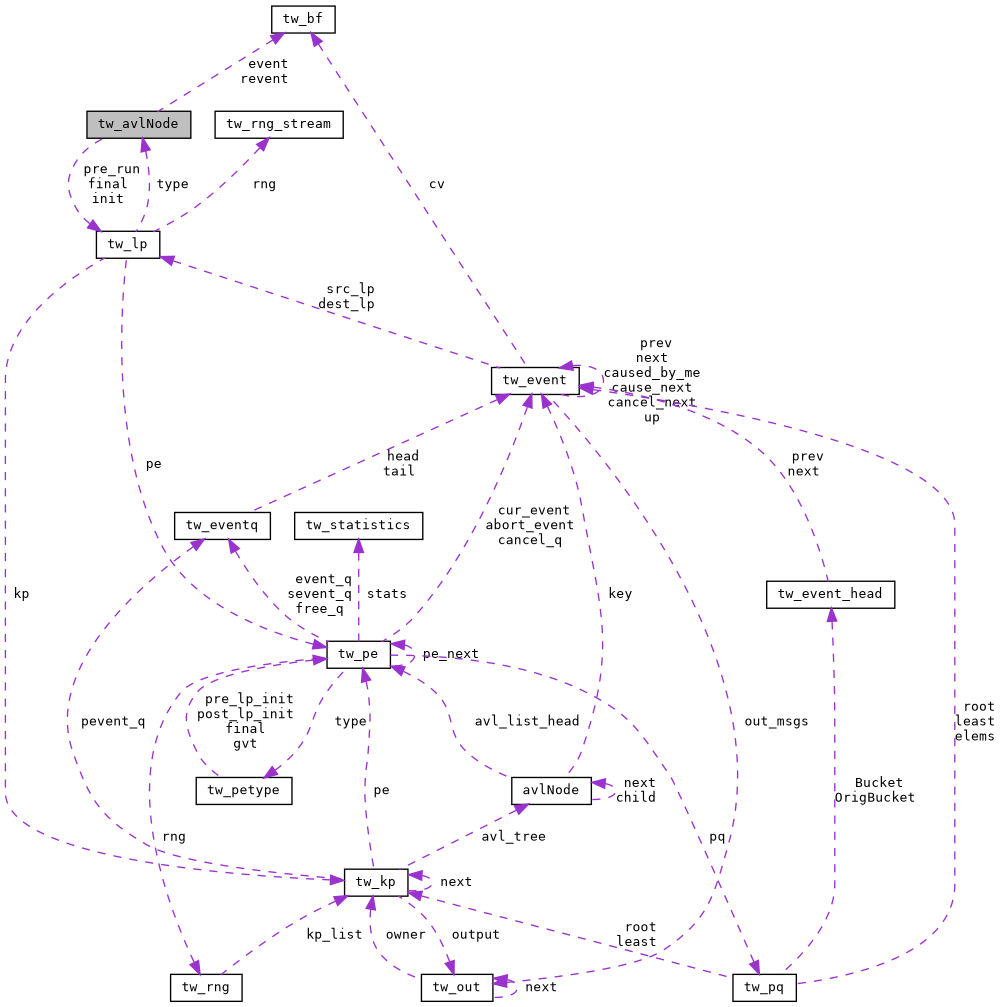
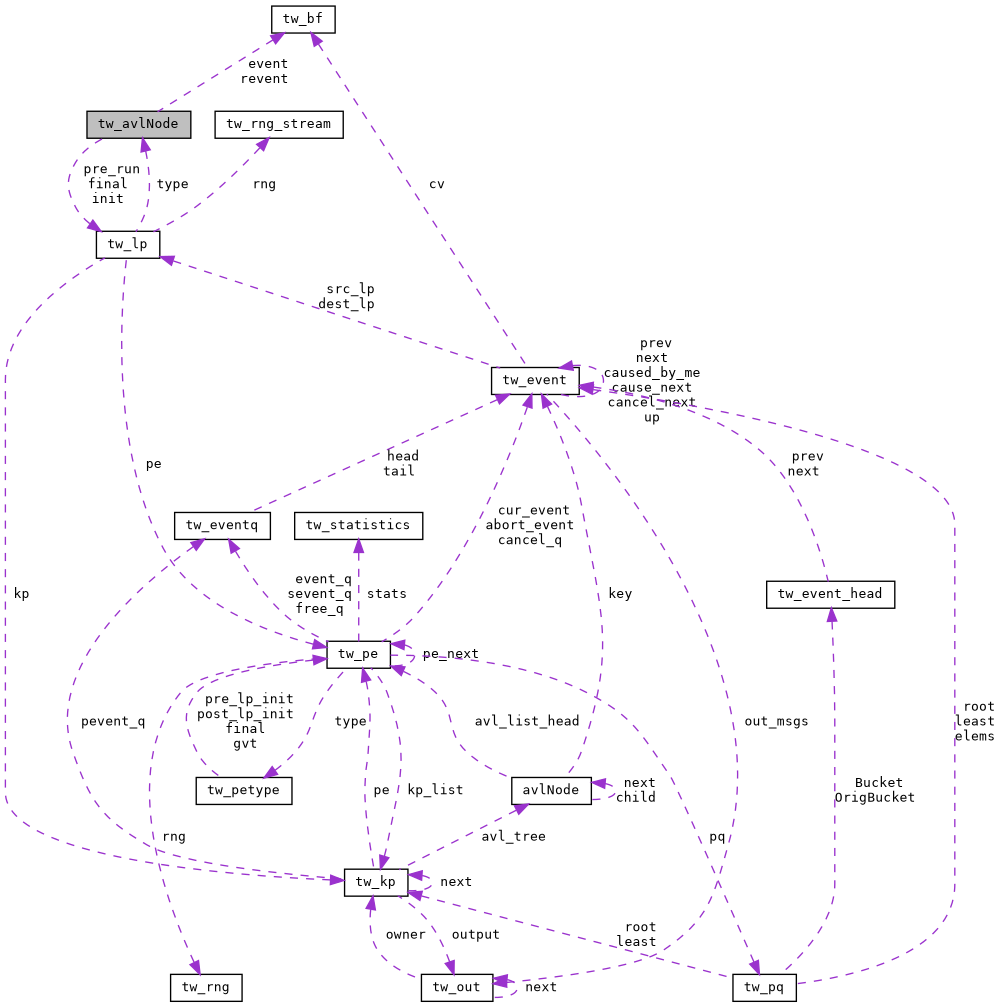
  digraph {
    fontname="DejaVu Sans Mono"
    node [color=black fillcolor=white fontname="DejaVu Sans Mono" fontsize=10 shape=record style=filled]
    edge [color=darkorchid3 dir=back fontname="DejaVu Sans Mono" fontsize=10 labelfontname=Helvetica labelfontsize=10 style=dashed]
    n1 [fillcolor=grey75 fontcolor=black height=0.2 label=tw_avlNode width=0.4]
    n2 [height=0.2 label=tw_lp width=0.4]
    n3 [height=0.2 label=tw_event width=0.4]
    n4 [height=0.2 label=tw_bf width=0.4]
    n5 [height=0.2 label=tw_pe width=0.4]
    n6 [height=0.2 label=tw_pq width=0.4]
    n7 [height=0.2 label=tw_eventq width=0.4]
    n8 [height=0.2 label=avlNode width=0.4]
    n9 [height=0.2 label=tw_event_head width=0.4]
    n10 [height=0.2 label=tw_rng_stream width=0.4]
    n11 [height=0.2 label=tw_kp width=0.4]
    n12 [height=0.2 label=tw_out width=0.4]
    n13 [height=0.2 label=tw_petype width=0.4]
    n14 [height=0.2 label=tw_statistics width=0.4]
    n15 [height=0.2 label=tw_rng width=0.4]
    n1 -> n2 [label=" type"]
    n2 -> n1 [label=" pre_run\nfinal\ninit"]
    n2 -> n3 [label=" src_lp\ndest_lp"]
    n3 -> n3 [label=" prev\nnext\ncaused_by_me\ncause_next\ncancel_next\nup"]
    n3 -> n5 [label=" cur_event\nabort_event\ncancel_q"]
    n3 -> n6 [label=" root\nleast\nelems"]
    n3 -> n7 [label=" head\ntail"]
    n3 -> n8 [label=" key"]
    n3 -> n9 [label=" prev\nnext"]
    n4 -> n1 [label=" event\nrevent"]
    n4 -> n3 [label=" cv"]
    n5 -> n2 [label=" pe"]
    n5 -> n5 [label=" pe_next"]
    n5 -> n8 [label=" avl_list_head"]
    n5 -> n11 [label=" pe"]
    n5 -> n13 [label=" pre_lp_init\npost_lp_init\nfinal\ngvt"]
    n6 -> n5 [label=" pq"]
    n7 -> n5 [label=" event_q\nsevent_q\nfree_q"]
    n7 -> n11 [label=" pevent_q"]
    n8 -> n8 [label=" next\nchild"]
    n8 -> n11 [label=" avl_tree"]
    n9 -> n6 [label=" Bucket\nOrigBucket"]
    n10 -> n2 [label=" rng"]
    n11 -> n2 [label=" kp"]
-   n11 -> n15 [label=" kp_list"]
+   n11 -> n5 [label=" kp_list"]
    n11 -> n6 [label=" root\nleast"]
    n11 -> n11 [label=" next"]
    n11 -> n12 [label=" owner"]
    n12 -> n3 [label=" out_msgs"]
    n12 -> n11 [label=" output"]
    n12 -> n12 [label=" next"]
    n13 -> n5 [label=" type"]
    n14 -> n5 [label=" stats"]
    n15 -> n5 [label=" rng"]
  }
